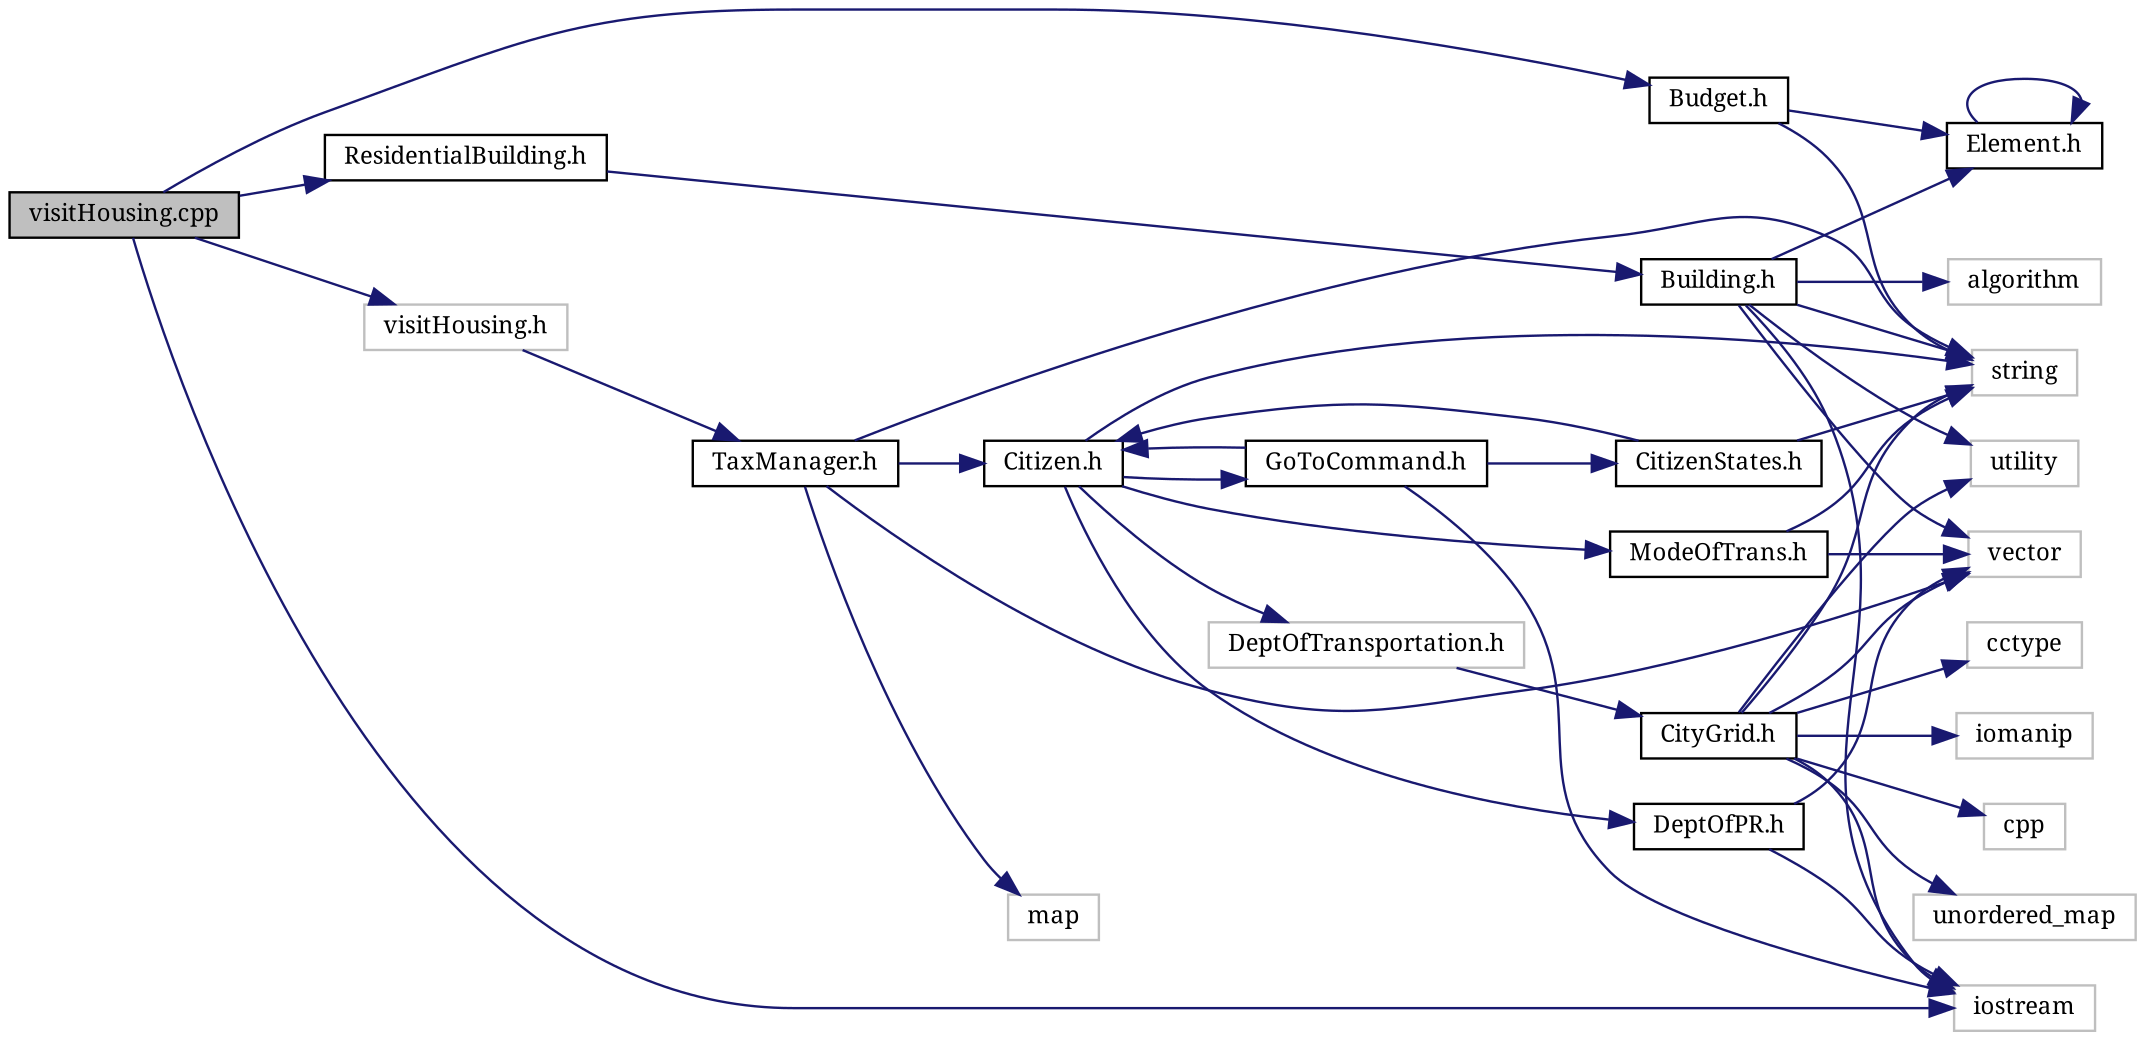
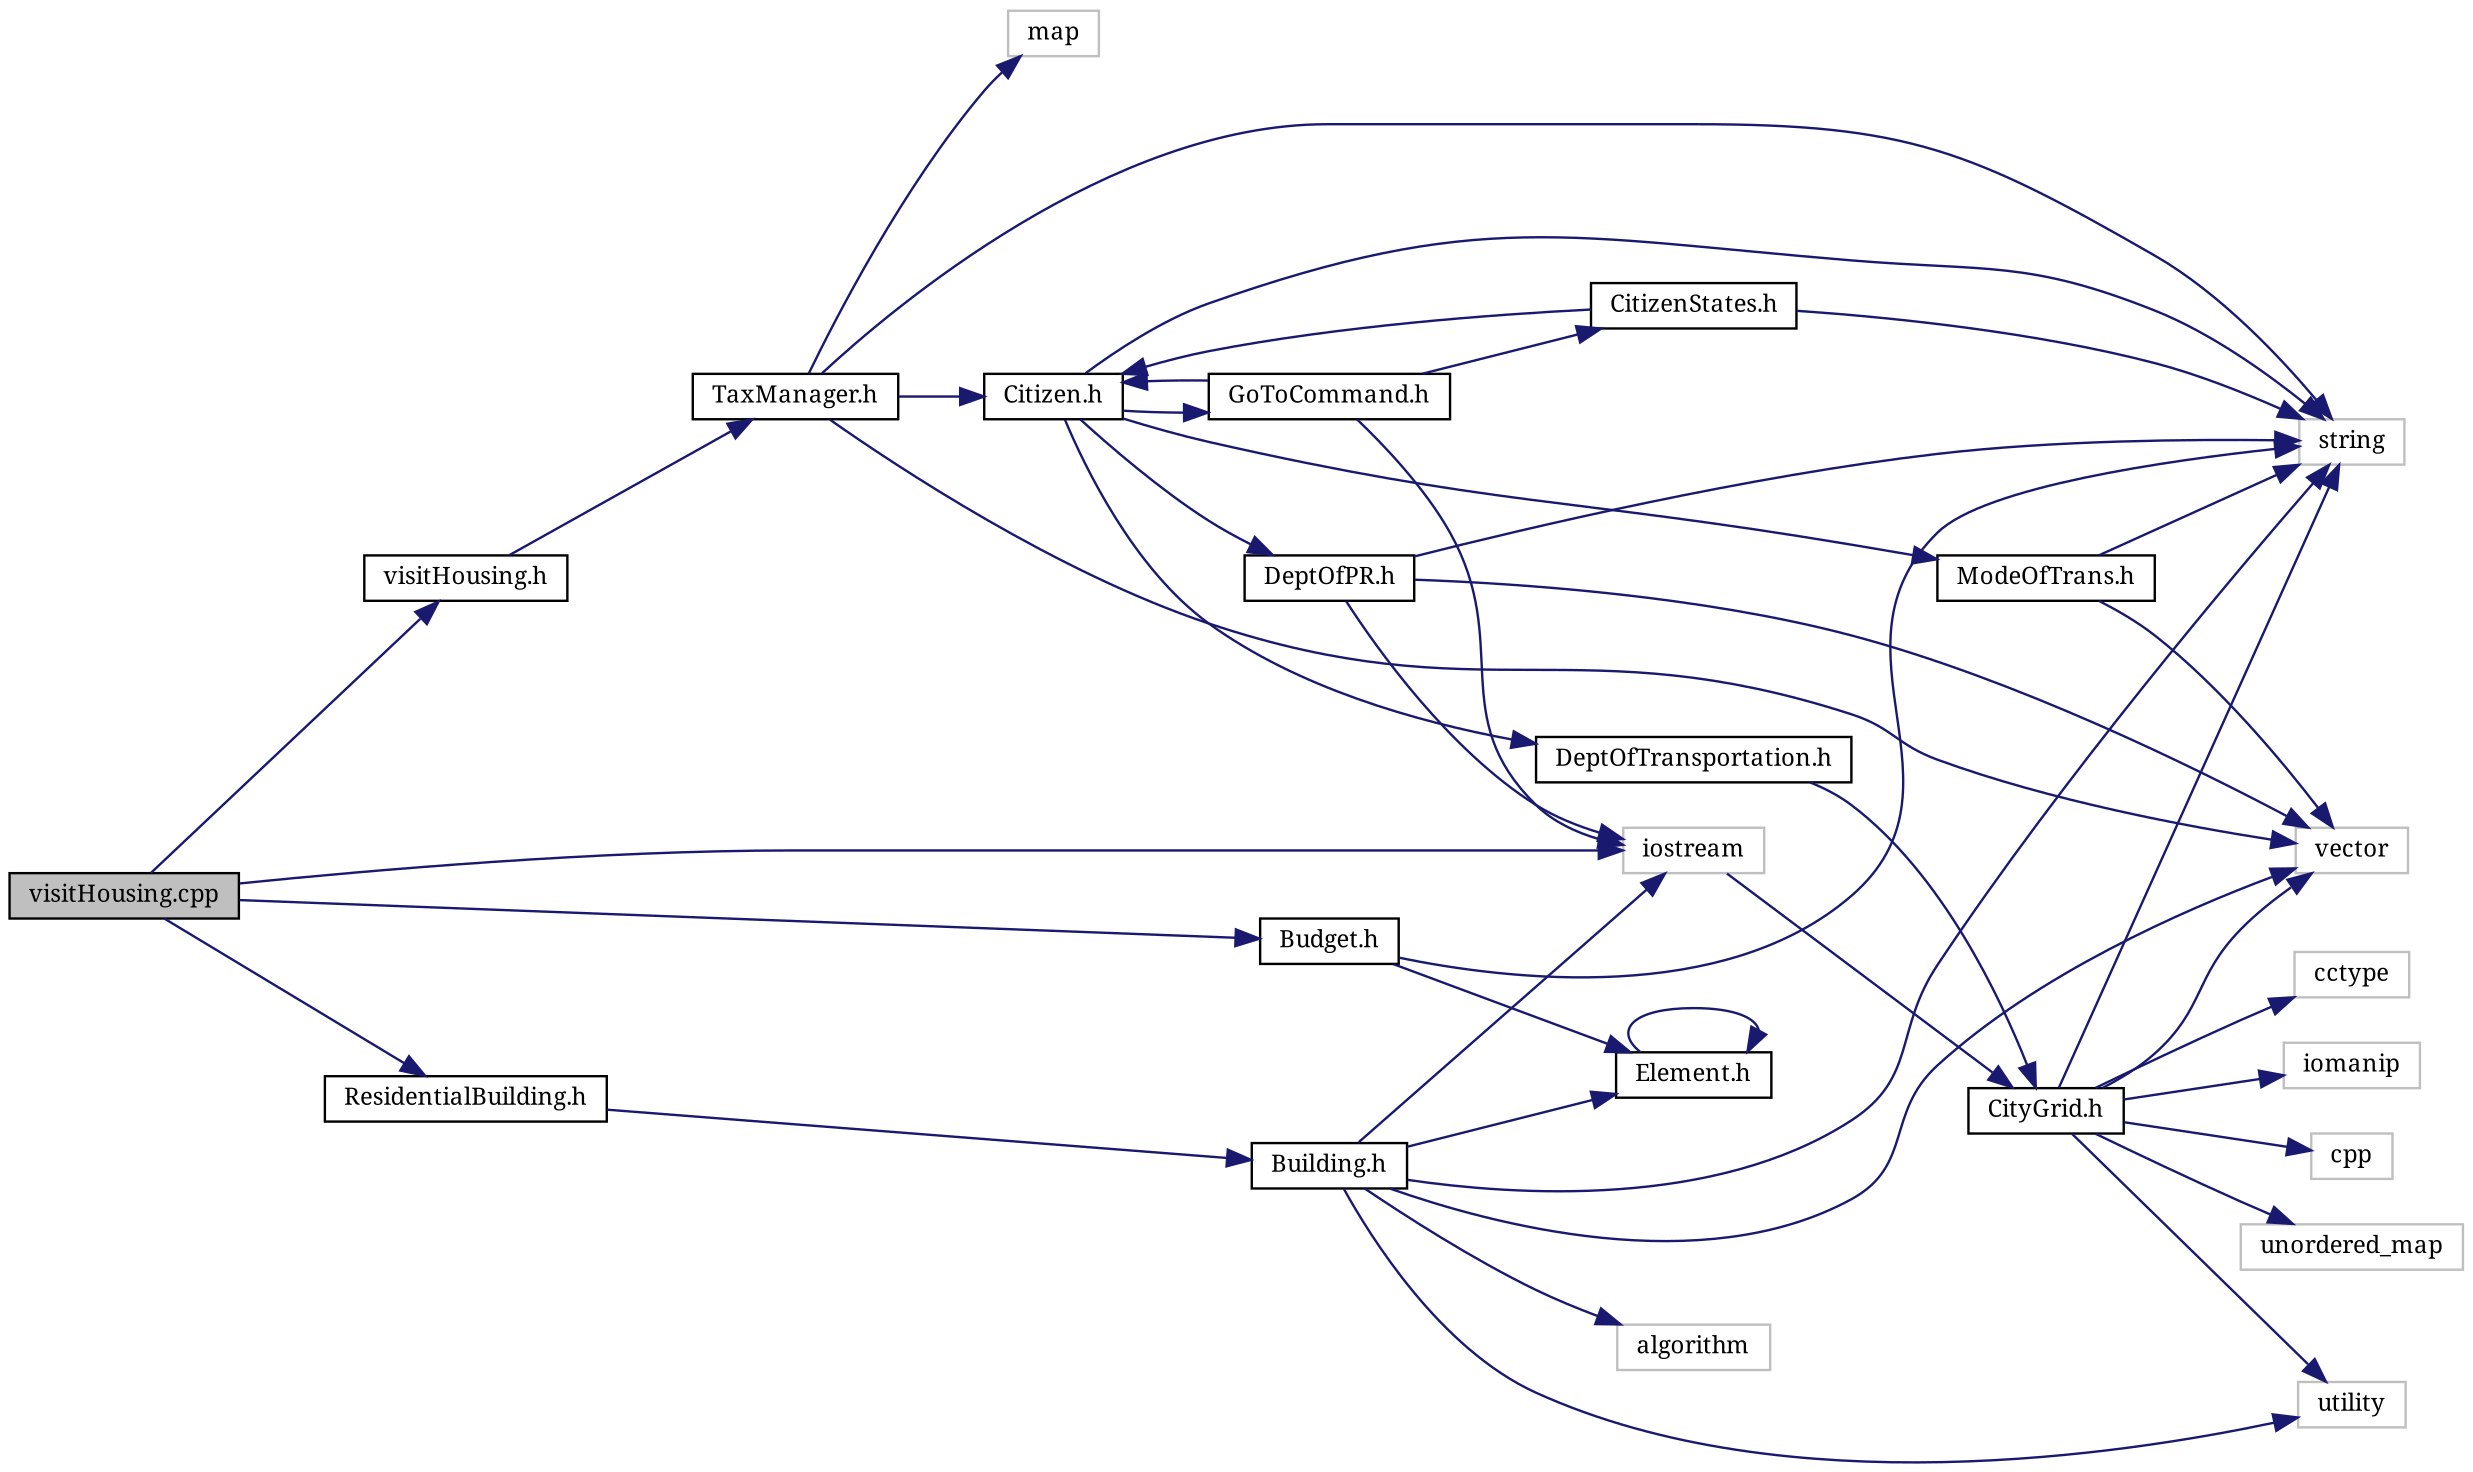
  digraph {
    fontname="Noto Serif"
    rankdir=LR
    node [color=black fillcolor=white fontname="Noto Serif" fontsize=10 shape=record style=filled]
    edge [color=midnightblue fontname="Noto Serif" fontsize=10 labelfontname=Helvetica labelfontsize=10 style=solid]
    n1 [fillcolor=grey75 fontcolor=black height=0.2 label="visitHousing.cpp" width=0.4]
-   n2 [color=grey75 height=0.2 label="visitHousing.h" width=0.4]
+   n2 [height=0.2 label="visitHousing.h" width=0.4]
    n3 [color=grey75 height=0.2 label=iostream width=0.4]
    n4 [height=0.2 label="ResidentialBuilding.h" width=0.4]
    n5 [height=0.2 label="Budget.h" width=0.4]
    n6 [height=0.2 label="TaxManager.h" width=0.4]
    n7 [height=0.2 label="Building.h" width=0.4]
    n8 [color=grey75 height=0.2 label=string width=0.4]
    n9 [height=0.2 label="Element.h" width=0.4]
    n10 [color=grey75 height=0.2 label=map width=0.4]
    n11 [color=grey75 height=0.2 label=vector width=0.4]
    n12 [height=0.2 label="Citizen.h" width=0.4]
    n13 [height=0.2 label="ModeOfTrans.h" width=0.4]
    n14 [height=0.2 label="GoToCommand.h" width=0.4]
    n15 [height=0.2 label="DeptOfPR.h" width=0.4]
-   n16 [color=grey75 height=0.2 label="DeptOfTransportation.h" width=0.4]
+   n16 [height=0.2 label="DeptOfTransportation.h" width=0.4]
    n17 [height=0.2 label="CitizenStates.h" width=0.4]
    n18 [height=0.2 label="CityGrid.h" width=0.4]
    n19 [color=grey75 height=0.2 label=cctype width=0.4]
    n20 [color=grey75 height=0.2 label=iomanip width=0.4]
    n21 [color=grey75 height=0.2 label=cpp width=0.4]
    n22 [color=grey75 height=0.2 label=unordered_map width=0.4]
    n23 [color=grey75 height=0.2 label=utility width=0.4]
    n24 [color=grey75 height=0.2 label=algorithm width=0.4]
    n1 -> n2
    n1 -> n3
    n1 -> n4
    n1 -> n5
    n2 -> n6
    n4 -> n7
    n5 -> n8
    n5 -> n9
    n6 -> n8
    n6 -> n10
    n6 -> n11
    n6 -> n12
    n7 -> n3
    n7 -> n8
    n7 -> n9
    n7 -> n11
    n7 -> n23
    n7 -> n24
    n9 -> n9
    n12 -> n8
    n12 -> n13
    n12 -> n14
    n12 -> n15
    n12 -> n16
    n13 -> n8
    n13 -> n11
    n14 -> n3
    n14 -> n12
    n14 -> n17
    n15 -> n3
+   n15 -> n8
    n15 -> n11
    n16 -> n18
    n17 -> n8
    n17 -> n12
-   n18 -> n3
+   n3 -> n18
    n18 -> n8
    n18 -> n11
    n18 -> n19
    n18 -> n20
    n18 -> n21
    n18 -> n22
    n18 -> n23
  }
